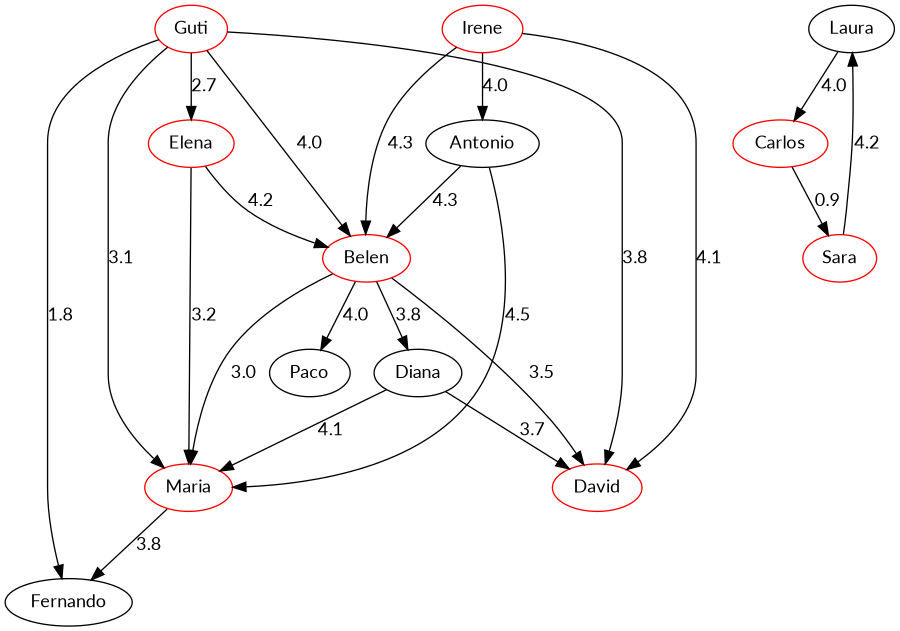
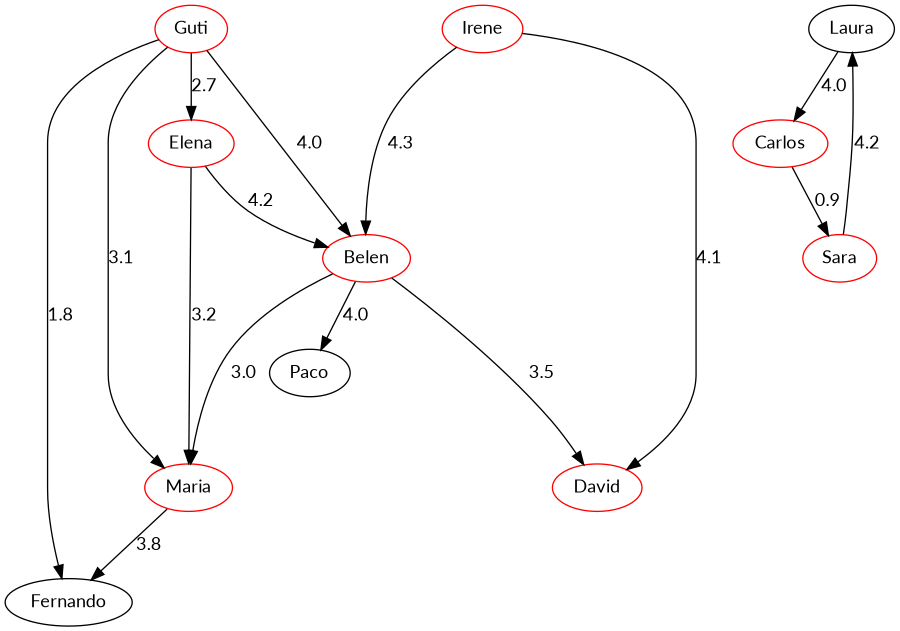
  strict digraph {
    fontname=Lato
    node [fontname=Lato color=red]
    edge [color=black fontname=Lato]
-   n1 [label=Diana color=""]
    n2 [label=David]
    n3 [label=Maria]
    n4 [label=Fernando color=""]
    n5 [label=Guti]
    n6 [label=Belen]
    n7 [label=Elena]
    n8 [label=Paco color=""]
    n9 [label=Irene]
-   n10 [label=Antonio color=""]
    n11 [label=Laura color=""]
    n12 [label=Carlos]
    n13 [label=Sara]
-   n1 -> n2 [label=3.7]
-   n1 -> n3 [label=4.1]
    n3 -> n4 [label=3.8]
-   n5 -> n2 [label=3.8]
    n5 -> n3 [label=3.1]
    n5 -> n4 [label=1.8]
    n5 -> n6 [label=4.0]
    n5 -> n7 [label=2.7]
-   n6 -> n1 [label=3.8]
    n6 -> n2 [label=3.5]
    n6 -> n3 [label=3.0]
    n6 -> n8 [label=4.0]
    n7 -> n3 [label=3.2]
    n7 -> n6 [label=4.2]
    n9 -> n2 [label=4.1]
    n9 -> n6 [label=4.3]
-   n9 -> n10 [label=4.0]
-   n10 -> n3 [label=4.5]
-   n10 -> n6 [label=4.3]
    n11 -> n12 [label=4.0]
    n12 -> n13 [label=0.9]
    n13 -> n11 [label=4.2]
  }
